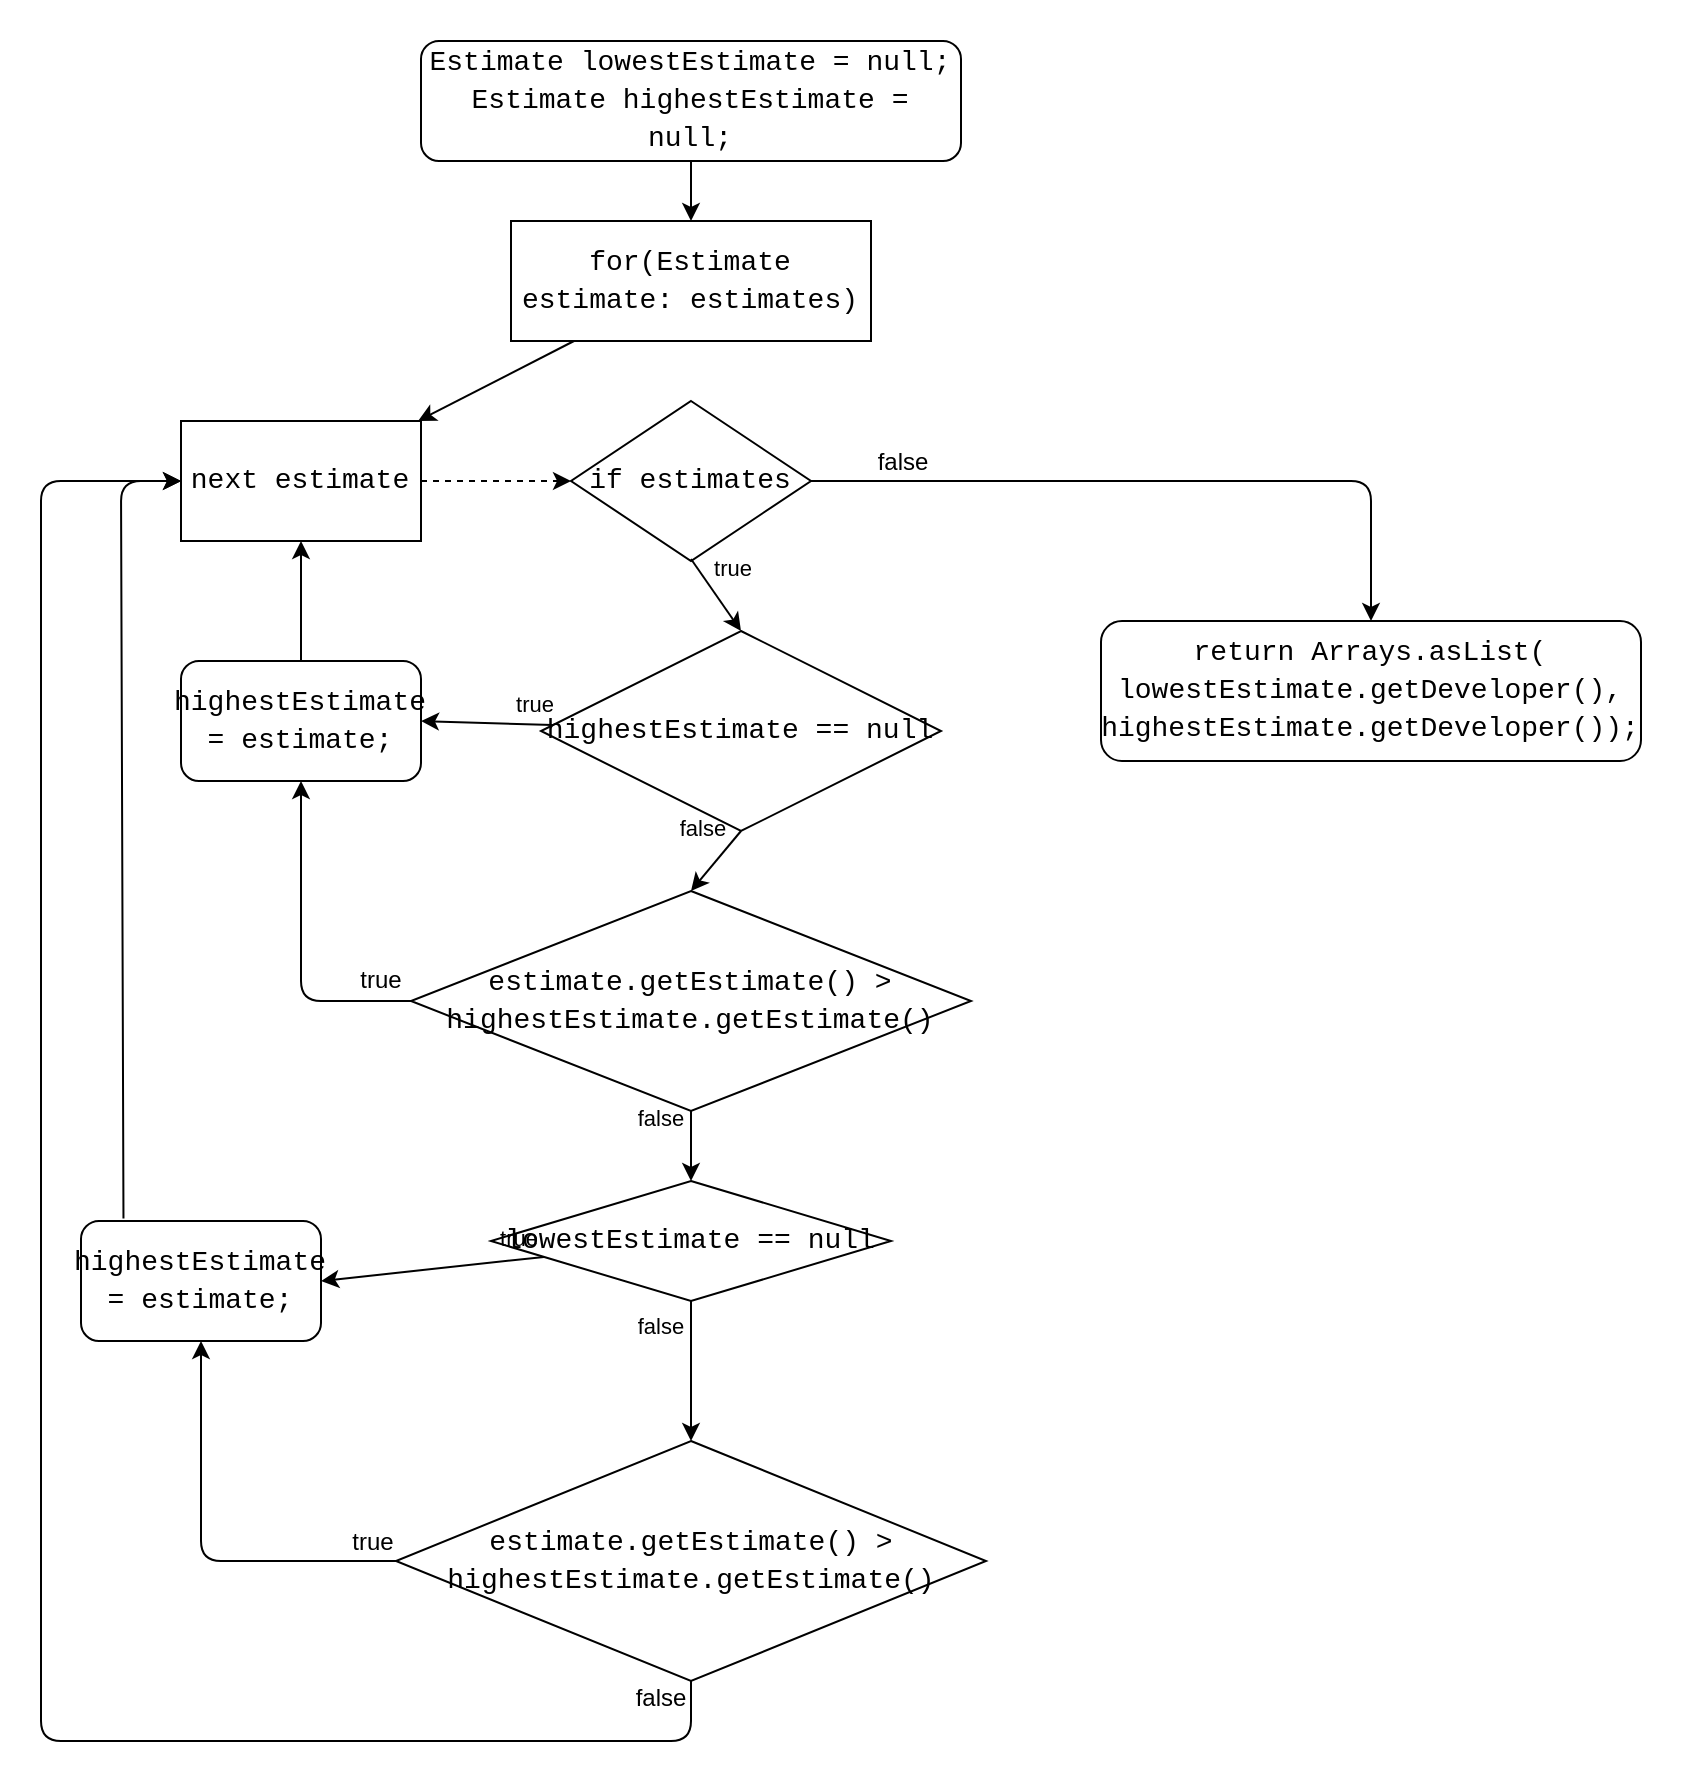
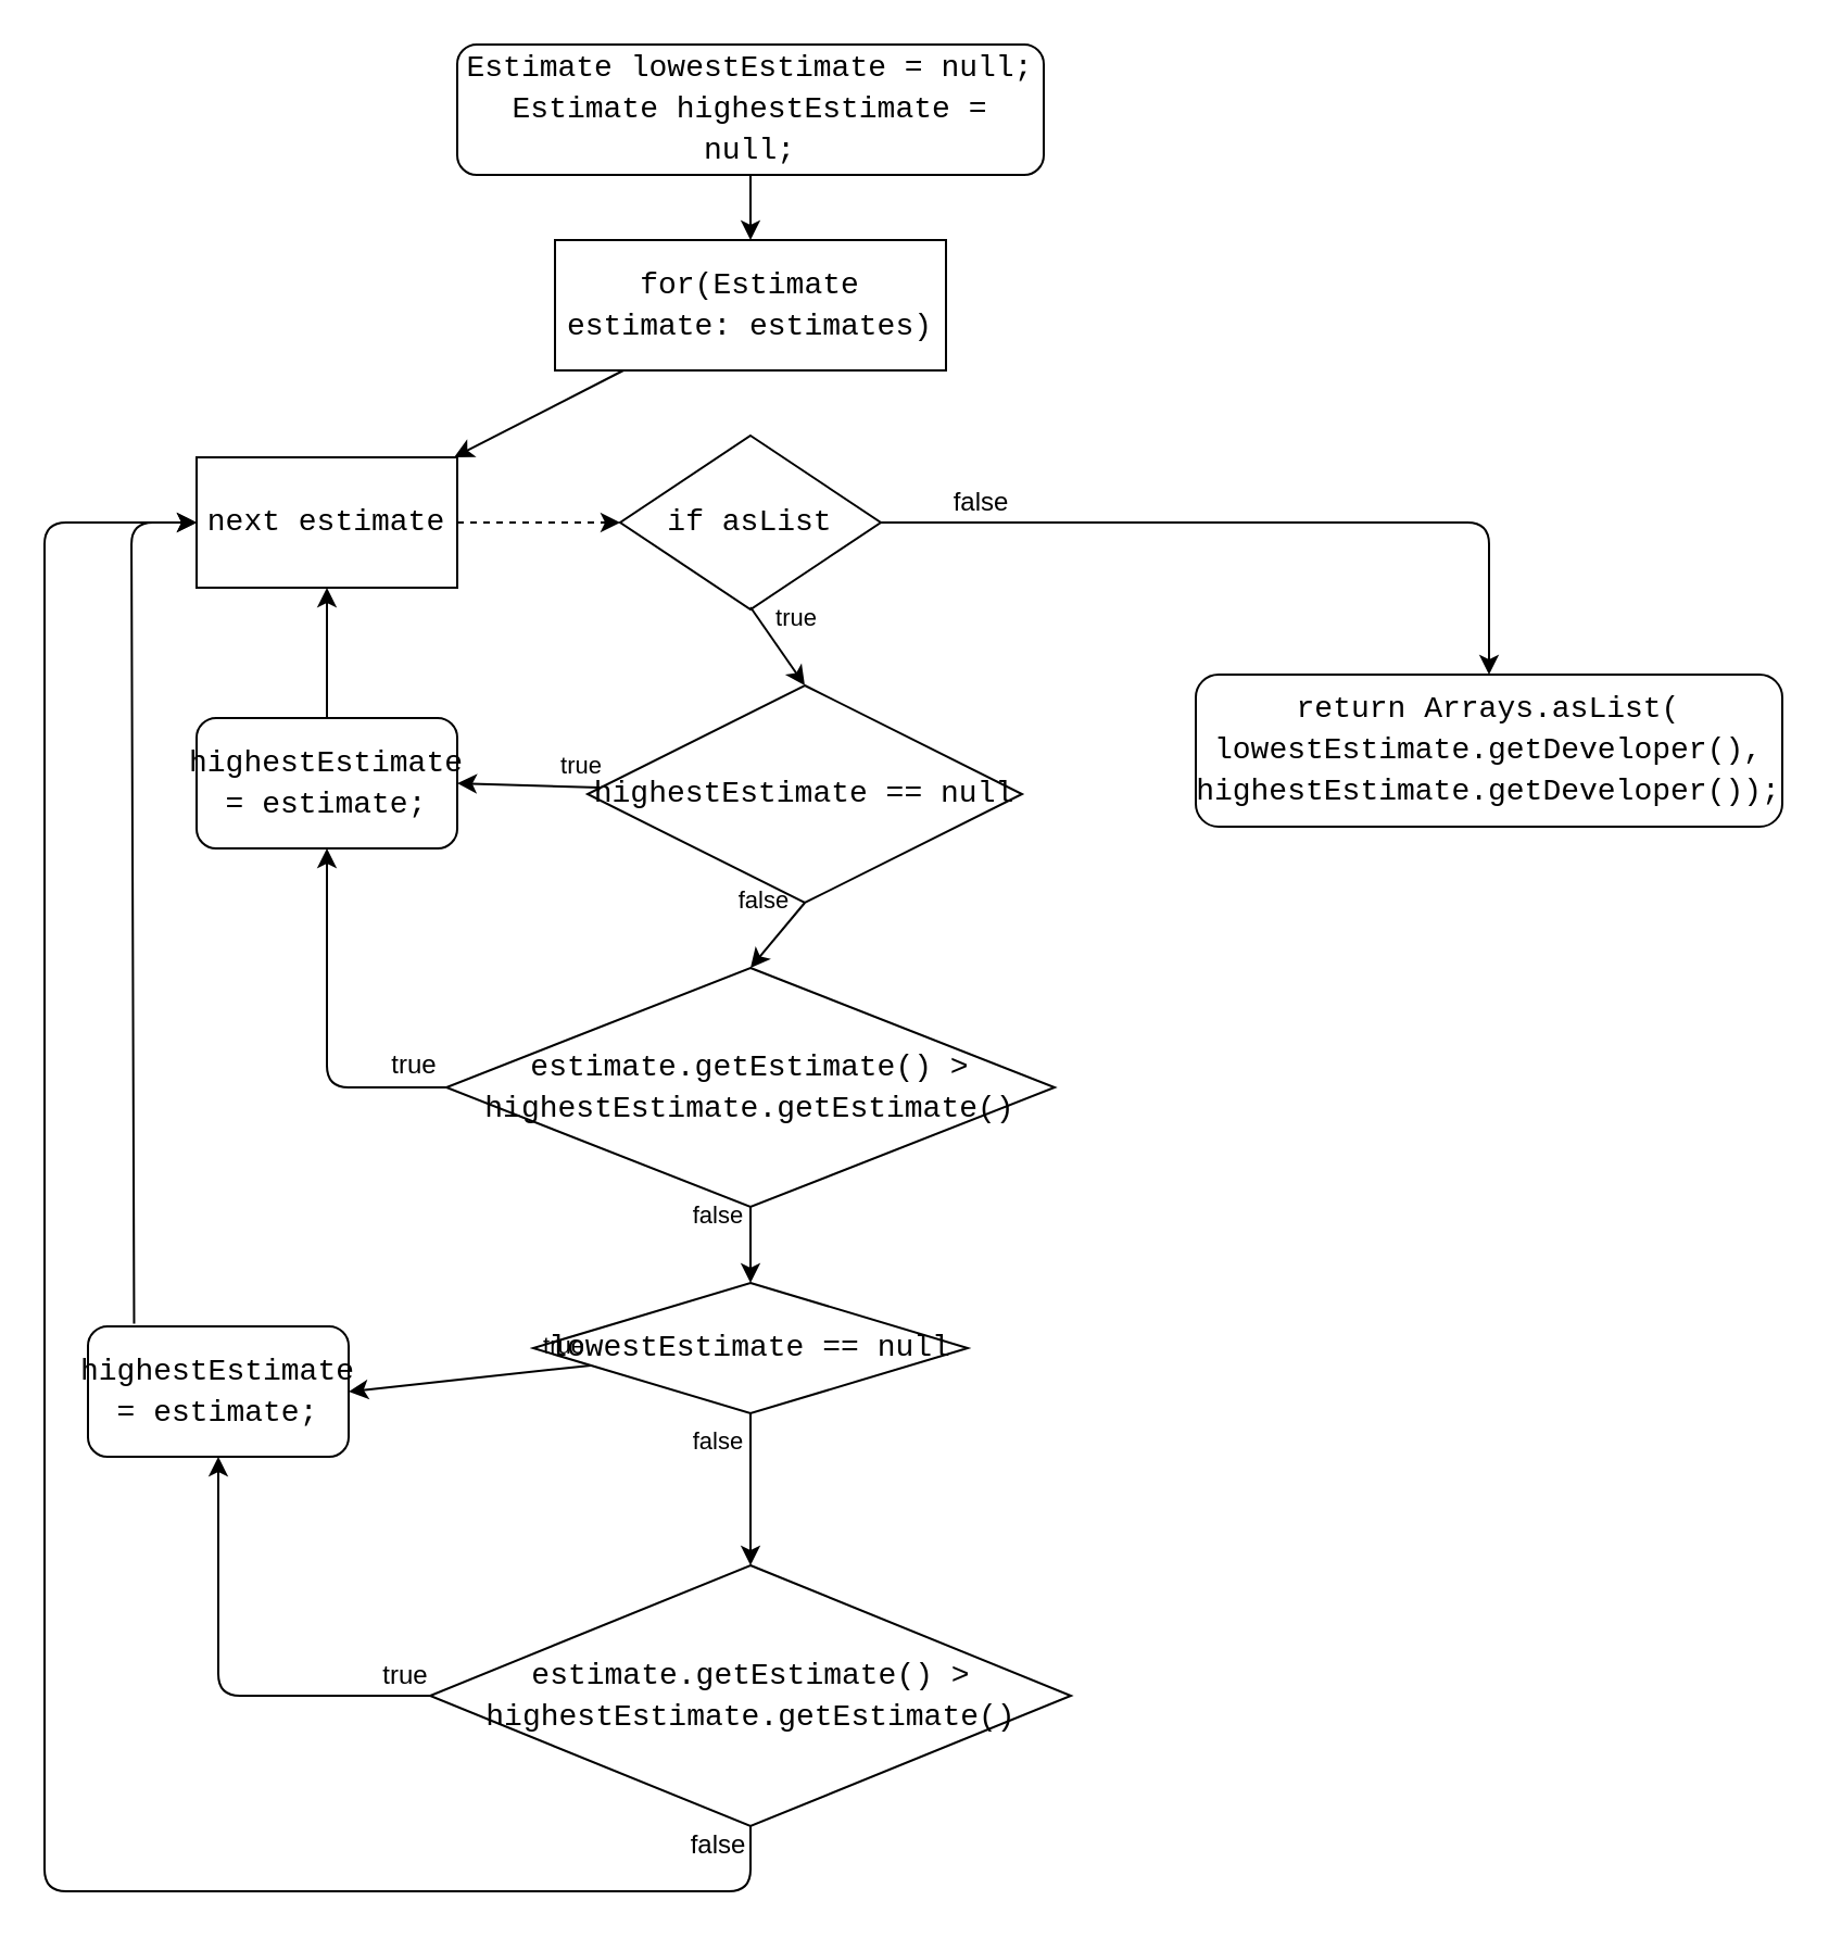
  <mxCell id="0" />
  <mxCell id="1" parent="0" />
  <mxCell id="2" value="" style="edgeStyle=none;html=1;labelBackgroundColor=none;strokeColor=#000000;fontColor=#000000;" edge="1" parent="1" source="3" target="9"><mxGeometry relative="1" as="geometry" /></mxCell>
  <mxCell id="3" value="&lt;div style=&quot;font-family: Consolas, &amp;quot;Courier New&amp;quot;, monospace; font-size: 14px; line-height: 19px;&quot;&gt;&lt;span style=&quot;&quot;&gt;Estimate&lt;/span&gt; &lt;span style=&quot;&quot;&gt;lowestEstimate&lt;/span&gt; = &lt;span style=&quot;&quot;&gt;null&lt;/span&gt;;&lt;/div&gt;&lt;div style=&quot;font-family: Consolas, &amp;quot;Courier New&amp;quot;, monospace; font-size: 14px; line-height: 19px;&quot;&gt;&lt;div style=&quot;line-height: 19px;&quot;&gt;&lt;span style=&quot;&quot;&gt;Estimate&lt;/span&gt; &lt;span style=&quot;&quot;&gt;highestEstimate&lt;/span&gt; = &lt;span style=&quot;&quot;&gt;null&lt;/span&gt;;&lt;/div&gt;&lt;/div&gt;" style="rounded=1;whiteSpace=wrap;html=1;labelBackgroundColor=none;strokeColor=#000000;fillColor=none;fontColor=#000000;" vertex="1" parent="1"><mxGeometry x="210" y="20" width="270" height="60" as="geometry" /></mxCell>
  <mxCell id="4" value="true" style="edgeStyle=none;html=1;entryX=0.5;entryY=0;entryDx=0;entryDy=0;labelBackgroundColor=none;strokeColor=#000000;fontColor=#000000;" edge="1" parent="1" target="12"><mxGeometry x="-0.29" y="15" relative="1" as="geometry"><mxPoint x="345" y="279" as="sourcePoint" /><mxPoint x="345" y="309" as="targetPoint" /><mxPoint as="offset" /></mxGeometry></mxCell>
  <mxCell id="5" style="edgeStyle=none;html=1;entryX=0.5;entryY=0;entryDx=0;entryDy=0;labelBackgroundColor=none;strokeColor=#000000;fontSize=12;fontColor=#000000;" edge="1" parent="1" source="7" target="29"><mxGeometry relative="1" as="geometry"><Array as="points"><mxPoint x="685" y="240" /></Array></mxGeometry></mxCell>
  <mxCell id="6" value="false" style="edgeLabel;html=1;align=center;verticalAlign=middle;resizable=0;points=[];fontSize=12;fontColor=#000000;labelBackgroundColor=none;" vertex="1" connectable="0" parent="5"><mxGeometry x="0.004" y="4" relative="1" as="geometry"><mxPoint x="-131" y="-6" as="offset" /></mxGeometry></mxCell>
- <mxCell id="7" value="&lt;span style=&quot;font-family: Consolas, &amp;quot;Courier New&amp;quot;, monospace; font-size: 14px;&quot;&gt;if&amp;nbsp;&lt;/span&gt;&lt;span style=&quot;font-family: Consolas, &amp;quot;Courier New&amp;quot;, monospace; font-size: 14px;&quot;&gt;estimates&lt;/span&gt;" style="rhombus;whiteSpace=wrap;html=1;labelBackgroundColor=none;strokeColor=#000000;fontColor=#000000;fillColor=none;" vertex="1" parent="1"><mxGeometry x="285" y="200" width="120" height="80" as="geometry" /></mxCell>
+ <mxCell id="7" value="&lt;span style=&quot;font-family: Consolas, &amp;quot;Courier New&amp;quot;, monospace; font-size: 14px;&quot;&gt;if&amp;nbsp;&lt;/span&gt;&lt;span style=&quot;font-family: Consolas, &amp;quot;Courier New&amp;quot;, monospace; font-size: 14px;&quot;&gt;asList&lt;/span&gt;" style="rhombus;whiteSpace=wrap;html=1;labelBackgroundColor=none;strokeColor=#000000;fontColor=#000000;fillColor=none;" vertex="1" parent="1"><mxGeometry x="285" y="200" width="120" height="80" as="geometry" /></mxCell>
  <mxCell id="8" value="" style="edgeStyle=none;html=1;labelBackgroundColor=none;strokeColor=#000000;fontColor=#000000;" edge="1" parent="1" source="9" target="28"><mxGeometry relative="1" as="geometry" /></mxCell>
  <mxCell id="9" value="&lt;div style=&quot;font-family: Consolas, &amp;quot;Courier New&amp;quot;, monospace; font-size: 14px; line-height: 19px;&quot;&gt;&lt;span style=&quot;&quot;&gt;for&lt;/span&gt;(&lt;span style=&quot;&quot;&gt;Estimate&lt;/span&gt; &lt;span style=&quot;&quot;&gt;estimate&lt;/span&gt;&lt;span style=&quot;&quot;&gt;:&lt;/span&gt; &lt;span style=&quot;&quot;&gt;estimates&lt;/span&gt;)&lt;/div&gt;" style="whiteSpace=wrap;html=1;labelBackgroundColor=none;strokeColor=#000000;fontColor=#000000;fillColor=none;rounded=0;" vertex="1" parent="1"><mxGeometry x="255" y="110" width="180" height="60" as="geometry" /></mxCell>
  <mxCell id="10" value="false" style="edgeStyle=none;html=1;entryX=0.5;entryY=0;entryDx=0;entryDy=0;labelBackgroundColor=none;strokeColor=#000000;fontColor=#000000;exitX=0.5;exitY=1;exitDx=0;exitDy=0;" edge="1" parent="1" source="12" target="14"><mxGeometry x="-0.429" y="-15" relative="1" as="geometry"><mxPoint x="280" y="430" as="sourcePoint" /><mxPoint as="offset" /></mxGeometry></mxCell>
  <mxCell id="11" value="true" style="edgeStyle=none;html=1;entryX=1;entryY=0.5;entryDx=0;entryDy=0;labelBackgroundColor=none;strokeColor=#000000;fontColor=#000000;" edge="1" parent="1" source="12" target="16"><mxGeometry x="-0.714" y="-10" relative="1" as="geometry"><mxPoint as="offset" /></mxGeometry></mxCell>
  <mxCell id="12" value="&lt;div style=&quot;font-family: Consolas, &amp;quot;Courier New&amp;quot;, monospace; font-size: 14px; line-height: 19px;&quot;&gt;&lt;span style=&quot;&quot;&gt;highestEstimate&lt;/span&gt; == &lt;span style=&quot;&quot;&gt;null&lt;/span&gt;&lt;/div&gt;" style="rhombus;whiteSpace=wrap;html=1;labelBackgroundColor=none;strokeColor=#000000;fontColor=#000000;fillColor=none;" vertex="1" parent="1"><mxGeometry x="270" y="315" width="200" height="100" as="geometry" /></mxCell>
  <mxCell id="13" value="true" style="edgeStyle=none;html=1;exitX=0;exitY=0.5;exitDx=0;exitDy=0;entryX=0.5;entryY=1;entryDx=0;entryDy=0;fontSize=12;fontColor=#000000;labelBackgroundColor=none;strokeColor=#000000;" edge="1" parent="1" source="14" target="16"><mxGeometry x="-0.818" y="-10" relative="1" as="geometry"><Array as="points"><mxPoint x="150" y="500" /></Array><mxPoint as="offset" /></mxGeometry></mxCell>
  <mxCell id="14" value="&lt;div style=&quot;font-family: Consolas, &amp;quot;Courier New&amp;quot;, monospace; font-size: 14px; line-height: 19px;&quot;&gt;&lt;span style=&quot;&quot;&gt;estimate&lt;/span&gt;.&lt;span style=&quot;&quot;&gt;getEstimate&lt;/span&gt;() &amp;gt; &lt;span style=&quot;&quot;&gt;highestEstimate&lt;/span&gt;.&lt;span style=&quot;&quot;&gt;getEstimate&lt;/span&gt;()&lt;/div&gt;" style="rhombus;whiteSpace=wrap;html=1;labelBackgroundColor=none;strokeColor=#000000;fontColor=#000000;fillColor=none;" vertex="1" parent="1"><mxGeometry x="205" y="445" width="280" height="110" as="geometry" /></mxCell>
  <mxCell id="15" style="edgeStyle=none;html=1;entryX=0.5;entryY=1;entryDx=0;entryDy=0;labelBackgroundColor=none;strokeColor=#000000;fontSize=12;fontColor=#000000;" edge="1" parent="1" source="16" target="28"><mxGeometry relative="1" as="geometry" /></mxCell>
  <mxCell id="16" value="&lt;div style=&quot;font-family: Consolas, &amp;quot;Courier New&amp;quot;, monospace; font-size: 14px; line-height: 19px;&quot;&gt;&lt;span style=&quot;&quot;&gt;highestEstimate&lt;/span&gt; = &lt;span style=&quot;&quot;&gt;estimate&lt;/span&gt;;&lt;/div&gt;" style="rounded=1;whiteSpace=wrap;html=1;labelBackgroundColor=none;strokeColor=#000000;fontColor=#000000;fillColor=none;" vertex="1" parent="1"><mxGeometry x="90" y="330" width="120" height="60" as="geometry" /></mxCell>
  <mxCell id="17" value="false" style="edgeStyle=none;html=1;entryX=0.5;entryY=0;entryDx=0;entryDy=0;exitX=0.5;exitY=1;exitDx=0;exitDy=0;labelBackgroundColor=none;strokeColor=#000000;fontColor=#000000;" edge="1" parent="1" target="20" source="14"><mxGeometry x="-0.778" y="-15" relative="1" as="geometry"><mxPoint x="620" y="430" as="sourcePoint" /><mxPoint as="offset" /></mxGeometry></mxCell>
  <mxCell id="18" value="false" style="edgeStyle=none;html=1;entryX=0.5;entryY=0;entryDx=0;entryDy=0;labelBackgroundColor=none;strokeColor=#000000;fontColor=#000000;" edge="1" parent="1" source="20" target="24"><mxGeometry x="-0.6" y="-15" relative="1" as="geometry"><mxPoint x="775" y="495" as="targetPoint" /><mxPoint y="-1" as="offset" /></mxGeometry></mxCell>
  <mxCell id="19" value="true" style="edgeStyle=none;html=1;entryX=1;entryY=0.5;entryDx=0;entryDy=0;labelBackgroundColor=none;strokeColor=#000000;fontColor=#000000;" edge="1" parent="1" source="20" target="26"><mxGeometry x="-0.806" y="-10" relative="1" as="geometry"><mxPoint x="630" y="585" as="targetPoint" /><mxPoint as="offset" /></mxGeometry></mxCell>
  <mxCell id="20" value="&lt;div style=&quot;font-family: Consolas, &amp;quot;Courier New&amp;quot;, monospace; font-size: 14px; line-height: 19px;&quot;&gt;&lt;span style=&quot;&quot;&gt;lowestEstimate&amp;nbsp;&lt;/span&gt;== &lt;span style=&quot;&quot;&gt;null&lt;/span&gt;&lt;/div&gt;" style="rhombus;whiteSpace=wrap;html=1;labelBackgroundColor=none;strokeColor=#000000;fontColor=#000000;fillColor=none;" vertex="1" parent="1"><mxGeometry x="245" y="590" width="200" height="60" as="geometry" /></mxCell>
  <mxCell id="21" style="edgeStyle=none;html=1;entryX=0.5;entryY=1;entryDx=0;entryDy=0;labelBackgroundColor=none;strokeColor=#000000;fontSize=12;fontColor=#000000;" edge="1" parent="1" source="24" target="26"><mxGeometry relative="1" as="geometry"><Array as="points"><mxPoint x="100" y="780" /></Array></mxGeometry></mxCell>
  <mxCell id="22" value="true" style="edgeLabel;html=1;align=center;verticalAlign=middle;resizable=0;points=[];fontSize=12;fontColor=#000000;labelBackgroundColor=none;" vertex="1" connectable="0" parent="21"><mxGeometry x="-0.883" y="-4" relative="1" as="geometry"><mxPoint y="-6" as="offset" /></mxGeometry></mxCell>
  <mxCell id="23" value="false" style="edgeStyle=none;html=1;entryX=0;entryY=0.5;entryDx=0;entryDy=0;labelBackgroundColor=none;strokeColor=#000000;fontSize=12;fontColor=#000000;" edge="1" parent="1" source="24" target="28"><mxGeometry x="-0.984" y="-15" relative="1" as="geometry"><Array as="points"><mxPoint x="345" y="870" /><mxPoint x="20" y="870" /><mxPoint x="20" y="240" /></Array><mxPoint y="1" as="offset" /></mxGeometry></mxCell>
  <mxCell id="24" value="&lt;div style=&quot;font-family: Consolas, &amp;quot;Courier New&amp;quot;, monospace; font-size: 14px; line-height: 19px;&quot;&gt;&lt;span style=&quot;&quot;&gt;estimate&lt;/span&gt;.&lt;span style=&quot;&quot;&gt;getEstimate&lt;/span&gt;() &amp;gt; &lt;span style=&quot;&quot;&gt;highestEstimate&lt;/span&gt;.&lt;span style=&quot;&quot;&gt;getEstimate&lt;/span&gt;()&lt;/div&gt;" style="rhombus;whiteSpace=wrap;html=1;labelBackgroundColor=none;strokeColor=#000000;fontColor=#000000;fillColor=none;" vertex="1" parent="1"><mxGeometry x="197.5" y="720" width="295" height="120" as="geometry" /></mxCell>
  <mxCell id="25" style="edgeStyle=none;html=1;entryX=0;entryY=0.5;entryDx=0;entryDy=0;labelBackgroundColor=none;strokeColor=#000000;fontSize=12;fontColor=#000000;exitX=0.177;exitY=-0.02;exitDx=0;exitDy=0;exitPerimeter=0;" edge="1" parent="1" source="26" target="28"><mxGeometry relative="1" as="geometry"><mxPoint x="120" y="240" as="targetPoint" /><Array as="points"><mxPoint x="60" y="240" /></Array></mxGeometry></mxCell>
  <mxCell id="26" value="&lt;div style=&quot;font-family: Consolas, &amp;quot;Courier New&amp;quot;, monospace; font-size: 14px; line-height: 19px;&quot;&gt;&lt;span style=&quot;&quot;&gt;highestEstimate&lt;/span&gt; = &lt;span style=&quot;&quot;&gt;estimate&lt;/span&gt;;&lt;/div&gt;" style="rounded=1;whiteSpace=wrap;html=1;labelBackgroundColor=none;strokeColor=#000000;fontColor=#000000;fillColor=none;" vertex="1" parent="1"><mxGeometry x="40" y="610" width="120" height="60" as="geometry" /></mxCell>
  <mxCell id="27" style="edgeStyle=none;html=1;labelBackgroundColor=none;strokeColor=#000000;fontSize=12;fontColor=#000000;dashed=1;" edge="1" parent="1" source="28" target="7"><mxGeometry relative="1" as="geometry" /></mxCell>
  <mxCell id="28" value="&lt;div style=&quot;font-family: Consolas, &amp;quot;Courier New&amp;quot;, monospace; font-size: 14px; line-height: 19px;&quot;&gt;next estimate&lt;/div&gt;" style="whiteSpace=wrap;html=1;labelBackgroundColor=none;strokeColor=#000000;fontSize=12;fontColor=#000000;fillColor=none;rounded=0;" vertex="1" parent="1"><mxGeometry x="90" y="210" width="120" height="60" as="geometry" /></mxCell>
  <mxCell id="29" value="&lt;div style=&quot;font-family: Consolas, &amp;quot;Courier New&amp;quot;, monospace; font-size: 14px; line-height: 19px;&quot;&gt;&lt;div style=&quot;&quot;&gt;return Arrays.asList(&lt;/div&gt;&lt;div style=&quot;&quot;&gt;lowestEstimate.getDeveloper(),&lt;/div&gt;&lt;div style=&quot;&quot;&gt;highestEstimate.getDeveloper()&lt;span style=&quot;background-color: initial;&quot;&gt;);&lt;/span&gt;&lt;/div&gt;&lt;/div&gt;" style="rounded=1;whiteSpace=wrap;html=1;labelBackgroundColor=none;strokeColor=#000000;fontSize=12;fontColor=#000000;fillColor=none;spacing=2;" vertex="1" parent="1"><mxGeometry x="550" y="310" width="270" height="70" as="geometry" /></mxCell>
